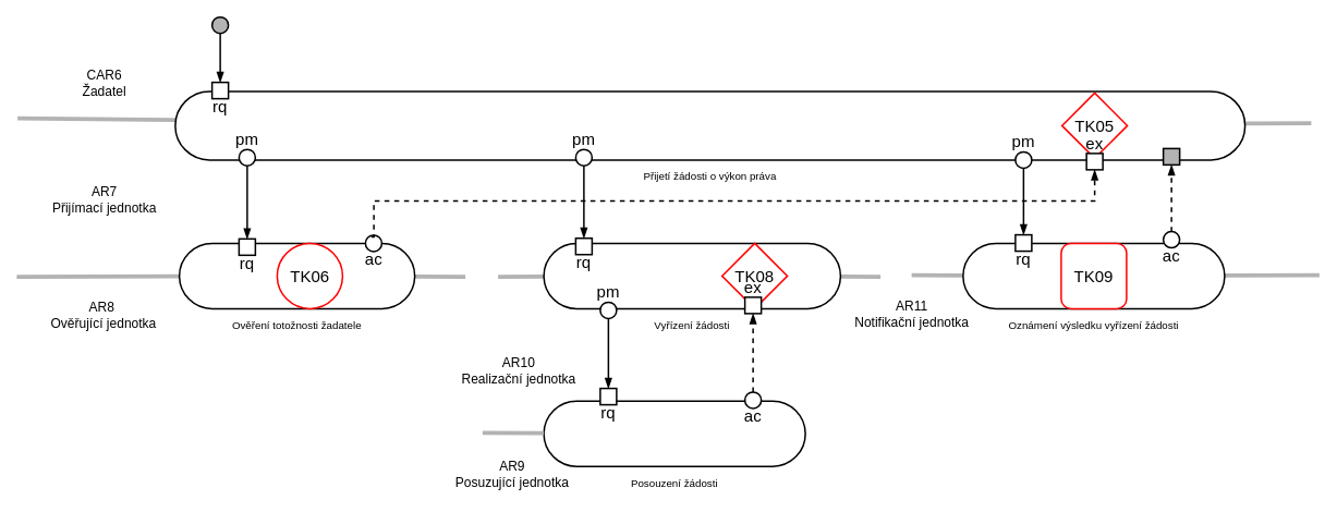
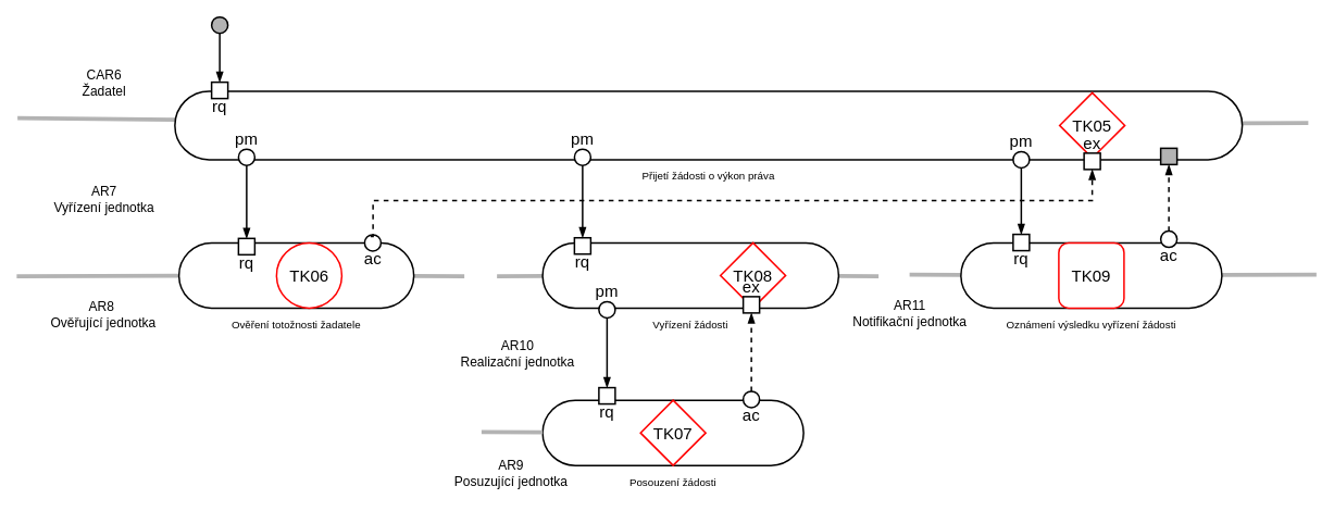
  <mxCell id="0" />
  <mxCell id="1" parent="0" />
  <mxCell id="2" value="Posouzení žádosti" style="rounded=1;whiteSpace=wrap;html=1;arcSize=50;strokeWidth=2;points=&quot;&quot;;resizable=1;resizeWidth=1;container=1;noLabel=0;labelPosition=center;verticalLabelPosition=bottom;align=center;verticalAlign=top;fontSize=13;spacing=0;spacingTop=8;collapsible=0;" vertex="1" parent="1"><mxGeometry x="665" y="490" width="320" height="80" as="geometry"><mxRectangle x="90" y="100" width="50" height="40" as="alternateBounds" /></mxGeometry></mxCell>
+ <mxCell id="3" value="TK07" style="rhombus;whiteSpace=wrap;html=1;points=[[0.5,0],[0.5,1]];strokeWidth=2;strokeColor=#FF0000;fontSize=20;rotatable=0;resizable=0;" vertex="1" parent="2"><mxGeometry x="120.025" width="80" height="80" as="geometry" /></mxCell>
  <mxCell id="4" value="" style="endArrow=none;html=1;strokeWidth=5;strokeColor=#B3B3B3;bendable=0;endFill=1;rounded=0;fontSize=12;startSize=8;endSize=8;curved=1;" edge="1" parent="1" source="6"><mxGeometry width="50" height="50" relative="1" as="geometry"><mxPoint x="21" y="144" as="sourcePoint" /><mxPoint x="1604" y="150" as="targetPoint" /></mxGeometry></mxCell>
  <mxCell id="5" value="" style="endArrow=none;html=1;strokeWidth=5;strokeColor=#B3B3B3;bendable=0;endFill=1;rounded=0;fontSize=12;startSize=8;endSize=8;curved=1;" edge="1" parent="1" target="6"><mxGeometry width="50" height="50" relative="1" as="geometry"><mxPoint x="21" y="144" as="sourcePoint" /><mxPoint x="701" y="144" as="targetPoint" /></mxGeometry></mxCell>
  <mxCell id="6" value="Přijetí žádosti o výkon práva" style="rounded=1;whiteSpace=wrap;html=1;arcSize=50;strokeWidth=2;points=&quot;&quot;;resizable=1;resizeWidth=1;container=1;noLabel=0;labelPosition=center;verticalLabelPosition=bottom;align=center;verticalAlign=top;fontSize=13;spacing=0;spacingTop=8;collapsible=0;" parent="1" vertex="1"><mxGeometry x="214" y="111" width="1309" height="84" as="geometry"><mxRectangle x="90" y="100" width="50" height="40" as="alternateBounds" /></mxGeometry></mxCell>
  <mxCell id="7" value="TK05" style="rhombus;whiteSpace=wrap;html=1;points=[[0.5,0],[0.5,1]];strokeWidth=2;strokeColor=#FF0000;fontSize=20;rotatable=0;resizable=0;" parent="6" vertex="1"><mxGeometry x="1085.001" y="2.005" width="80" height="80" as="geometry" /></mxCell>
  <mxCell id="8" value="" style="endArrow=none;html=1;strokeWidth=5;strokeColor=#B3B3B3;bendable=0;endFill=1;rounded=0;fontSize=12;startSize=8;endSize=8;curved=1;" edge="1" parent="1" source="10"><mxGeometry width="50" height="50" relative="1" as="geometry"><mxPoint x="730" y="338" as="sourcePoint" /><mxPoint x="1077" y="338" as="targetPoint" /></mxGeometry></mxCell>
  <mxCell id="9" value="" style="endArrow=none;html=1;strokeWidth=5;strokeColor=#B3B3B3;bendable=0;endFill=1;rounded=0;fontSize=12;startSize=8;endSize=8;curved=1;" edge="1" parent="1" target="10"><mxGeometry width="50" height="50" relative="1" as="geometry"><mxPoint x="609" y="338" as="sourcePoint" /><mxPoint x="1275" y="338" as="targetPoint" /></mxGeometry></mxCell>
  <mxCell id="10" value="Vyřízení žádosti" style="rounded=1;whiteSpace=wrap;html=1;arcSize=50;strokeWidth=2;points=&quot;&quot;;resizable=1;resizeWidth=1;container=1;noLabel=0;labelPosition=center;verticalLabelPosition=bottom;align=center;verticalAlign=top;fontSize=13;spacing=0;spacingTop=8;collapsible=0;" vertex="1" parent="1"><mxGeometry x="665" y="297" width="363" height="80" as="geometry"><mxRectangle x="90" y="100" width="50" height="40" as="alternateBounds" /></mxGeometry></mxCell>
  <mxCell id="11" value="TK08" style="rhombus;whiteSpace=wrap;html=1;points=[[0.5,0],[0.5,1]];strokeWidth=2;strokeColor=#FF0000;fontSize=20;rotatable=0;resizable=0;" vertex="1" parent="10"><mxGeometry x="217.996" width="80" height="80" as="geometry" /></mxCell>
  <mxCell id="12" value="" style="endArrow=none;html=1;strokeWidth=5;strokeColor=#B3B3B3;bendable=0;endFill=1;rounded=0;fontSize=12;startSize=8;endSize=8;curved=1;" edge="1" parent="1" source="14"><mxGeometry width="50" height="50" relative="1" as="geometry"><mxPoint x="20" y="338" as="sourcePoint" /><mxPoint x="569" y="338" as="targetPoint" /></mxGeometry></mxCell>
  <mxCell id="13" value="" style="endArrow=none;html=1;strokeWidth=5;strokeColor=#B3B3B3;bendable=0;endFill=1;rounded=0;fontSize=12;startSize=8;endSize=8;curved=1;" edge="1" parent="1" target="14"><mxGeometry width="50" height="50" relative="1" as="geometry"><mxPoint x="20" y="338" as="sourcePoint" /><mxPoint x="700" y="338" as="targetPoint" /></mxGeometry></mxCell>
  <mxCell id="14" value="Ověření totožnosti žadatele" style="rounded=1;whiteSpace=wrap;html=1;arcSize=50;strokeWidth=2;points=&quot;&quot;;resizable=1;resizeWidth=1;container=1;noLabel=0;labelPosition=center;verticalLabelPosition=bottom;align=center;verticalAlign=top;fontSize=13;spacing=0;spacingTop=8;collapsible=0;" vertex="1" parent="1"><mxGeometry x="219" y="297" width="288" height="80" as="geometry"><mxRectangle x="90" y="100" width="50" height="40" as="alternateBounds" /></mxGeometry></mxCell>
  <mxCell id="15" value="TK06" style="ellipse;whiteSpace=wrap;html=1;points=[[0.5,0],[0.5,1]];strokeWidth=2;strokeColor=#FF0000;fontSize=20;rotatable=0;resizable=0;" vertex="1" parent="14"><mxGeometry x="119.704" width="80" height="80" as="geometry" /></mxCell>
  <mxCell id="16" value="ac" style="ellipse;whiteSpace=wrap;html=1;aspect=fixed;strokeColor=#000000;strokeWidth=2;fontSize=20;points=[[0.5,0],[0.5,1]];resizable=0;rotatable=0;recursiveResize=0;editable=1;movable=1;labelPosition=center;verticalLabelPosition=bottom;align=center;verticalAlign=top;spacingTop=-7;spacing=0;" vertex="1" parent="14"><mxGeometry x="227.7" y="-10" width="20" height="20" as="geometry" /></mxCell>
  <mxCell id="17" value="" style="group" vertex="1" connectable="0" parent="1"><mxGeometry x="259" y="20" width="20" height="100" as="geometry" /></mxCell>
  <mxCell id="18" value="" style="ellipse;whiteSpace=wrap;html=1;aspect=fixed;strokeColor=#000000;strokeWidth=2;fontSize=20;points=[[0.5,0],[0.5,1]];rotatable=0;editable=1;resizable=0;movable=1;fillColor=#B3B3B3;labelPosition=center;verticalLabelPosition=top;align=center;verticalAlign=bottom;spacingTop=-8;spacing=0;" vertex="1" parent="17"><mxGeometry width="20" height="20" as="geometry" /></mxCell>
  <mxCell id="19" value="rq" style="whiteSpace=wrap;html=1;aspect=fixed;strokeColor=#000000;strokeWidth=2;fontSize=20;rotatable=0;editable=1;resizable=0;movable=1;points=[[0.5,0],[0.5,1]];fillColor=#FFFFFF;labelPosition=center;verticalLabelPosition=bottom;align=center;verticalAlign=top;spacing=0;spacingBottom=0;spacingTop=-7;" vertex="1" parent="17"><mxGeometry y="80" width="20" height="20" as="geometry" /></mxCell>
  <mxCell id="20" value="" style="endArrow=blockThin;html=1;strokeColor=#000000;strokeWidth=2;endFill=1;rounded=0;exitX=0.5;exitY=1;entryX=0.5;entryY=0;arcSize=0;fontSize=12;startSize=8;endSize=8;curved=1;" edge="1" parent="17" source="18" target="19"><mxGeometry width="50" height="50" relative="1" as="geometry"><mxPoint x="30.0" y="40" as="sourcePoint" /><mxPoint x="30.0" y="120" as="targetPoint" /><Array as="points" /></mxGeometry></mxCell>
  <mxCell id="21" value="CAR6&lt;div&gt;Žadatel&lt;/div&gt;" style="text;html=1;align=center;verticalAlign=middle;resizable=0;points=[];autosize=1;strokeColor=none;fillColor=none;fontSize=16;" vertex="1" parent="1"><mxGeometry x="91" y="76" width="71" height="50" as="geometry" /></mxCell>
- <mxCell id="22" value="AR7&lt;div&gt;Přijímací jednotka&lt;/div&gt;" style="text;html=1;align=center;verticalAlign=middle;resizable=0;points=[];autosize=1;strokeColor=none;fillColor=none;fontSize=16;" vertex="1" parent="1"><mxGeometry x="54" y="217.5" width="145" height="50" as="geometry" /></mxCell>
+ <mxCell id="22" value="AR7&lt;div&gt;Vyřízení jednotka&lt;/div&gt;" style="text;html=1;align=center;verticalAlign=middle;resizable=0;points=[];autosize=1;strokeColor=none;fillColor=none;fontSize=16;" vertex="1" parent="1"><mxGeometry x="54" y="217.5" width="145" height="50" as="geometry" /></mxCell>
  <mxCell id="23" value="" style="group" vertex="1" connectable="0" parent="1"><mxGeometry x="292" y="182" width="20" height="137" as="geometry" /></mxCell>
  <mxCell id="24" value="pm" style="ellipse;whiteSpace=wrap;html=1;aspect=fixed;strokeColor=#000000;strokeWidth=2;fontSize=20;points=[[0.5,0],[0.5,1]];resizable=0;rotatable=0;recursiveResize=0;editable=1;movable=1;labelPosition=center;verticalLabelPosition=top;align=center;verticalAlign=bottom;spacingTop=-8;spacing=0;" vertex="1" parent="23"><mxGeometry width="20" height="20" as="geometry" /></mxCell>
  <mxCell id="25" value="rq" style="whiteSpace=wrap;html=1;aspect=fixed;strokeColor=#000000;strokeWidth=2;fontSize=20;rotatable=0;editable=1;resizable=0;movable=1;points=[[0.5,0],[0.5,1]];fillColor=#FFFFFF;spacingTop=-7;spacing=0;labelPosition=center;verticalLabelPosition=bottom;align=center;verticalAlign=top;" vertex="1" parent="23"><mxGeometry y="109.6" width="20" height="20" as="geometry" /></mxCell>
  <mxCell id="26" value="" style="endArrow=blockThin;html=1;strokeColor=#000000;strokeWidth=2;endFill=1;rounded=0;exitX=0.5;exitY=1;entryX=0.5;entryY=0;arcSize=0;fontSize=12;startSize=8;endSize=8;curved=1;" edge="1" parent="23" source="24" target="25"><mxGeometry width="50" height="50" relative="1" as="geometry"><mxPoint x="-20.333" y="41.1" as="sourcePoint" /><mxPoint x="-20.333" y="123.3" as="targetPoint" /><Array as="points" /></mxGeometry></mxCell>
  <mxCell id="27" value="" style="endArrow=blockThin;html=1;strokeColor=#000000;strokeWidth=2;endFill=1;rounded=0;dashed=1;entryX=0.5;entryY=1;arcSize=0;fontSize=12;startSize=8;endSize=8;edgeStyle=orthogonalEdgeStyle;entryDx=0;entryDy=0;" edge="1" parent="1" target="46"><mxGeometry width="50" height="50" relative="1" as="geometry"><mxPoint x="454" y="289" as="sourcePoint" /><mxPoint x="1224" y="230" as="targetPoint" /><Array as="points"><mxPoint x="457" y="289" /><mxPoint x="457" y="245" /><mxPoint x="1339" y="245" /></Array></mxGeometry></mxCell>
  <mxCell id="28" value="" style="group" vertex="1" connectable="0" parent="1"><mxGeometry x="704" y="182" width="20" height="136" as="geometry" /></mxCell>
  <mxCell id="29" value="pm" style="ellipse;whiteSpace=wrap;html=1;aspect=fixed;strokeColor=#000000;strokeWidth=2;fontSize=20;points=[[0.5,0],[0.5,1]];resizable=0;rotatable=0;recursiveResize=0;editable=1;movable=1;labelPosition=center;verticalLabelPosition=top;align=center;verticalAlign=bottom;spacingTop=-8;spacing=0;" vertex="1" parent="28"><mxGeometry width="20" height="20" as="geometry" /></mxCell>
  <mxCell id="30" value="rq" style="whiteSpace=wrap;html=1;aspect=fixed;strokeColor=#000000;strokeWidth=2;fontSize=20;rotatable=0;editable=1;resizable=0;movable=1;points=[[0.5,0],[0.5,1]];fillColor=#FFFFFF;spacingTop=-7;spacing=0;labelPosition=center;verticalLabelPosition=bottom;align=center;verticalAlign=top;" vertex="1" parent="28"><mxGeometry y="108.8" width="20" height="20" as="geometry" /></mxCell>
  <mxCell id="31" value="" style="endArrow=blockThin;html=1;strokeColor=#000000;strokeWidth=2;endFill=1;rounded=0;exitX=0.5;exitY=1;entryX=0.5;entryY=0;arcSize=0;fontSize=12;startSize=8;endSize=8;curved=1;" edge="1" parent="28" source="29" target="30"><mxGeometry width="50" height="50" relative="1" as="geometry"><mxPoint x="-20.333" y="40.8" as="sourcePoint" /><mxPoint x="-20.333" y="122.4" as="targetPoint" /><Array as="points" /></mxGeometry></mxCell>
  <mxCell id="32" value="AR8&amp;nbsp;&lt;div&gt;Ověřující jednotka&lt;/div&gt;" style="text;html=1;align=center;verticalAlign=middle;resizable=0;points=[];autosize=1;strokeColor=none;fillColor=none;fontSize=16;" vertex="1" parent="1"><mxGeometry x="52" y="360" width="147" height="50" as="geometry" /></mxCell>
- <mxCell id="33" value="AR10&lt;div&gt;Realizační jednotka&lt;/div&gt;" style="text;html=1;align=center;verticalAlign=middle;resizable=0;points=[];autosize=1;strokeColor=none;fillColor=none;fontSize=16;" vertex="1" parent="1"><mxGeometry x="555" y="427.5" width="158" height="50" as="geometry" /></mxCell>
+ <mxCell id="33" value="AR10&lt;div&gt;Realizační jednotka&lt;/div&gt;" style="text;html=1;align=center;verticalAlign=middle;resizable=0;points=[];autosize=1;strokeColor=none;fillColor=none;fontSize=16;" vertex="1" parent="1"><mxGeometry x="555" y="407.5" width="158" height="50" as="geometry" /></mxCell>
  <mxCell id="34" value="" style="group" vertex="1" connectable="0" parent="1"><mxGeometry x="734" y="369" width="20" height="132" as="geometry" /></mxCell>
  <mxCell id="35" value="pm" style="ellipse;whiteSpace=wrap;html=1;aspect=fixed;strokeColor=#000000;strokeWidth=2;fontSize=20;points=[[0.5,0],[0.5,1]];resizable=0;rotatable=0;recursiveResize=0;editable=1;movable=1;labelPosition=center;verticalLabelPosition=top;align=center;verticalAlign=bottom;spacingTop=-8;spacing=0;" vertex="1" parent="34"><mxGeometry width="20" height="20" as="geometry" /></mxCell>
  <mxCell id="36" value="rq" style="whiteSpace=wrap;html=1;aspect=fixed;strokeColor=#000000;strokeWidth=2;fontSize=20;rotatable=0;editable=1;resizable=0;movable=1;points=[[0.5,0],[0.5,1]];fillColor=#FFFFFF;spacingTop=-7;spacing=0;labelPosition=center;verticalLabelPosition=bottom;align=center;verticalAlign=top;" vertex="1" parent="34"><mxGeometry y="105.6" width="20" height="20" as="geometry" /></mxCell>
  <mxCell id="37" value="" style="endArrow=blockThin;html=1;strokeColor=#000000;strokeWidth=2;endFill=1;rounded=0;exitX=0.5;exitY=1;entryX=0.5;entryY=0;arcSize=0;fontSize=12;startSize=8;endSize=8;curved=1;" edge="1" parent="34" source="35" target="36"><mxGeometry width="50" height="50" relative="1" as="geometry"><mxPoint x="-20.333" y="39.6" as="sourcePoint" /><mxPoint x="-20.333" y="118.8" as="targetPoint" /><Array as="points" /></mxGeometry></mxCell>
  <mxCell id="38" value="" style="group" vertex="1" connectable="0" parent="1"><mxGeometry x="911" y="363" width="20" height="145" as="geometry" /></mxCell>
  <mxCell id="39" value="ac" style="ellipse;whiteSpace=wrap;html=1;aspect=fixed;strokeColor=#000000;strokeWidth=2;fontSize=20;points=[[0.5,0],[0.5,1]];resizable=0;rotatable=0;recursiveResize=0;editable=1;movable=1;labelPosition=center;verticalLabelPosition=bottom;align=center;verticalAlign=top;spacingTop=-7;spacing=0;" vertex="1" parent="38"><mxGeometry y="116.0" width="20" height="20" as="geometry" /></mxCell>
  <mxCell id="40" value="ex" style="whiteSpace=wrap;html=1;aspect=fixed;strokeColor=#000000;strokeWidth=2;fontSize=20;rotatable=0;editable=1;resizable=0;movable=1;points=[[0.5,0],[0.5,1]];fillColor=#FFFFFF;labelPosition=center;verticalLabelPosition=top;align=center;verticalAlign=bottom;spacingTop=0;spacing=0;spacingBottom=0;" vertex="1" parent="38"><mxGeometry width="20" height="20" as="geometry" /></mxCell>
  <mxCell id="41" value="" style="endArrow=blockThin;html=1;strokeColor=#000000;strokeWidth=2;endFill=1;rounded=0;dashed=1;entryX=0.5;entryY=1;exitX=0.5;exitY=0;arcSize=0;fontSize=12;startSize=8;endSize=8;curved=1;" edge="1" parent="38" source="39" target="40"><mxGeometry width="50" height="50" relative="1" as="geometry"><mxPoint x="50.0" y="174.0" as="sourcePoint" /><mxPoint x="50.0" y="58.0" as="targetPoint" /><Array as="points" /></mxGeometry></mxCell>
  <mxCell id="42" value="" style="endArrow=none;html=1;strokeWidth=5;strokeColor=#B3B3B3;bendable=0;endFill=1;rounded=0;fontSize=12;startSize=8;endSize=8;curved=1;" edge="1" parent="1" source="44"><mxGeometry width="50" height="50" relative="1" as="geometry"><mxPoint x="1130" y="336.17" as="sourcePoint" /><mxPoint x="1614" y="336" as="targetPoint" /></mxGeometry></mxCell>
  <mxCell id="43" value="" style="endArrow=none;html=1;strokeWidth=5;strokeColor=#B3B3B3;bendable=0;endFill=1;rounded=0;fontSize=12;startSize=8;endSize=8;curved=1;" edge="1" parent="1" target="44"><mxGeometry width="50" height="50" relative="1" as="geometry"><mxPoint x="1115" y="336" as="sourcePoint" /><mxPoint x="1810" y="336.17" as="targetPoint" /></mxGeometry></mxCell>
  <mxCell id="44" value="Oznámení výsledku vyřízení žádosti" style="rounded=1;whiteSpace=wrap;html=1;arcSize=50;strokeWidth=2;points=&quot;&quot;;resizable=1;resizeWidth=1;container=1;noLabel=0;labelPosition=center;verticalLabelPosition=bottom;align=center;verticalAlign=top;fontSize=13;spacing=0;spacingTop=8;collapsible=0;" vertex="1" parent="1"><mxGeometry x="1178" y="297" width="320" height="80" as="geometry"><mxRectangle x="90" y="100" width="50" height="40" as="alternateBounds" /></mxGeometry></mxCell>
  <mxCell id="45" value="TK09" style="whiteSpace=wrap;html=1;points=[[0.5,0],[0.5,1]];strokeWidth=2;strokeColor=#FF0000;fontSize=20;rotatable=0;resizable=0;rounded=1;" vertex="1" parent="44"><mxGeometry x="120.025" width="80" height="80" as="geometry" /></mxCell>
  <mxCell id="46" value="ex" style="whiteSpace=wrap;html=1;aspect=fixed;strokeColor=#000000;strokeWidth=2;fontSize=20;rotatable=0;editable=1;resizable=0;movable=1;points=[[0.5,0],[0.5,1]];fillColor=#FFFFFF;labelPosition=center;verticalLabelPosition=top;align=center;verticalAlign=bottom;spacingTop=0;spacing=0;" vertex="1" parent="1"><mxGeometry x="1329.004" y="186.996" width="20" height="20" as="geometry" /></mxCell>
  <mxCell id="47" value="" style="group" vertex="1" connectable="0" parent="1"><mxGeometry x="1242" y="185" width="20" height="127" as="geometry" /></mxCell>
  <mxCell id="48" value="pm" style="ellipse;whiteSpace=wrap;html=1;aspect=fixed;strokeColor=#000000;strokeWidth=2;fontSize=20;points=[[0.5,0],[0.5,1]];resizable=0;rotatable=0;recursiveResize=0;editable=1;movable=1;labelPosition=center;verticalLabelPosition=top;align=center;verticalAlign=bottom;spacingTop=-8;spacing=0;" vertex="1" parent="47"><mxGeometry width="20" height="20" as="geometry" /></mxCell>
  <mxCell id="49" value="rq" style="whiteSpace=wrap;html=1;aspect=fixed;strokeColor=#000000;strokeWidth=2;fontSize=20;rotatable=0;editable=1;resizable=0;movable=1;points=[[0.5,0],[0.5,1]];fillColor=#FFFFFF;spacingTop=-7;spacing=0;labelPosition=center;verticalLabelPosition=bottom;align=center;verticalAlign=top;" vertex="1" parent="47"><mxGeometry y="101.6" width="20" height="20" as="geometry" /></mxCell>
  <mxCell id="50" value="" style="endArrow=blockThin;html=1;strokeColor=#000000;strokeWidth=2;endFill=1;rounded=0;exitX=0.5;exitY=1;entryX=0.5;entryY=0;arcSize=0;fontSize=12;startSize=8;endSize=8;curved=1;" edge="1" parent="47" source="48" target="49"><mxGeometry width="50" height="50" relative="1" as="geometry"><mxPoint x="-20.333" y="38.1" as="sourcePoint" /><mxPoint x="-20.333" y="114.3" as="targetPoint" /><Array as="points" /></mxGeometry></mxCell>
  <mxCell id="51" value="AR11&lt;div&gt;Notifikační jednotka&lt;/div&gt;" style="text;html=1;align=center;verticalAlign=middle;resizable=0;points=[];autosize=1;strokeColor=none;fillColor=none;fontSize=16;" vertex="1" parent="1"><mxGeometry x="1036" y="357.5" width="158" height="50" as="geometry" /></mxCell>
  <mxCell id="52" value="" style="group" vertex="1" connectable="0" parent="1"><mxGeometry x="1423" y="181" width="20" height="127" as="geometry" /></mxCell>
  <mxCell id="53" value="ac" style="ellipse;whiteSpace=wrap;html=1;aspect=fixed;strokeColor=#000000;strokeWidth=2;fontSize=20;points=[[0.5,0],[0.5,1]];resizable=0;rotatable=0;recursiveResize=0;editable=1;movable=1;labelPosition=center;verticalLabelPosition=bottom;align=center;verticalAlign=top;spacingTop=-7;spacing=0;" vertex="1" parent="52"><mxGeometry y="101.6" width="20" height="20" as="geometry" /></mxCell>
  <mxCell id="54" value="" style="whiteSpace=wrap;html=1;aspect=fixed;strokeColor=#000000;strokeWidth=2;fontSize=20;rotatable=0;editable=1;resizable=0;movable=1;points=[[0.5,0],[0.5,1]];fillColor=#B3B3B3;labelPosition=center;verticalLabelPosition=top;align=center;verticalAlign=bottom;spacingTop=-8;spacing=0;" vertex="1" parent="52"><mxGeometry width="20" height="20" as="geometry" /></mxCell>
  <mxCell id="55" value="" style="endArrow=blockThin;html=1;strokeColor=#000000;strokeWidth=2;endFill=1;rounded=0;dashed=1;entryX=0.5;entryY=1;exitX=0.5;exitY=0;arcSize=0;fontSize=12;startSize=8;endSize=8;curved=1;" edge="1" parent="52" source="53" target="54"><mxGeometry width="50" height="50" relative="1" as="geometry"><mxPoint x="50.0" y="152.4" as="sourcePoint" /><mxPoint x="50.0" y="50.8" as="targetPoint" /><Array as="points" /></mxGeometry></mxCell>
  <mxCell id="56" value="" style="endArrow=none;html=1;strokeWidth=5;strokeColor=#B3B3B3;bendable=0;endFill=1;rounded=0;fontSize=12;startSize=8;endSize=8;curved=1;" edge="1" parent="1"><mxGeometry width="50" height="50" relative="1" as="geometry"><mxPoint x="590" y="529" as="sourcePoint" /><mxPoint x="665" y="529.41" as="targetPoint" /></mxGeometry></mxCell>
  <mxCell id="57" value="AR9&lt;div&gt;Posuzující jednotka&lt;/div&gt;" style="text;html=1;align=center;verticalAlign=middle;resizable=0;points=[];autosize=1;strokeColor=none;fillColor=none;fontSize=16;" vertex="1" parent="1"><mxGeometry x="547" y="554" width="157" height="50" as="geometry" /></mxCell>
